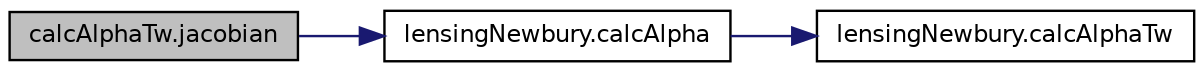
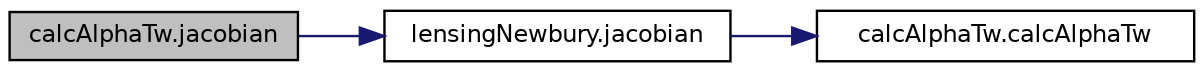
  digraph {
    rankdir=LR
    node [color=black fillcolor=white fontname=Helvetica fontsize=10 shape=record style=filled]
    edge [color=midnightblue fontname=Helvetica fontsize=10 labelfontname=Helvetica labelfontsize=10 style=solid]
    n1 [fillcolor=grey75 fontcolor=black height=0.2 label="calcAlphaTw.jacobian" width=0.4]
-   n2 [height=0.2 label="lensingNewbury.calcAlpha" width=0.4]
-   n3 [height=0.2 label="lensingNewbury.calcAlphaTw" width=0.4]
+   n2 [height=0.2 label="lensingNewbury.jacobian" width=0.4]
+   n3 [height=0.2 label="calcAlphaTw.calcAlphaTw" width=0.4]
    n1 -> n2
    n2 -> n3
  }
